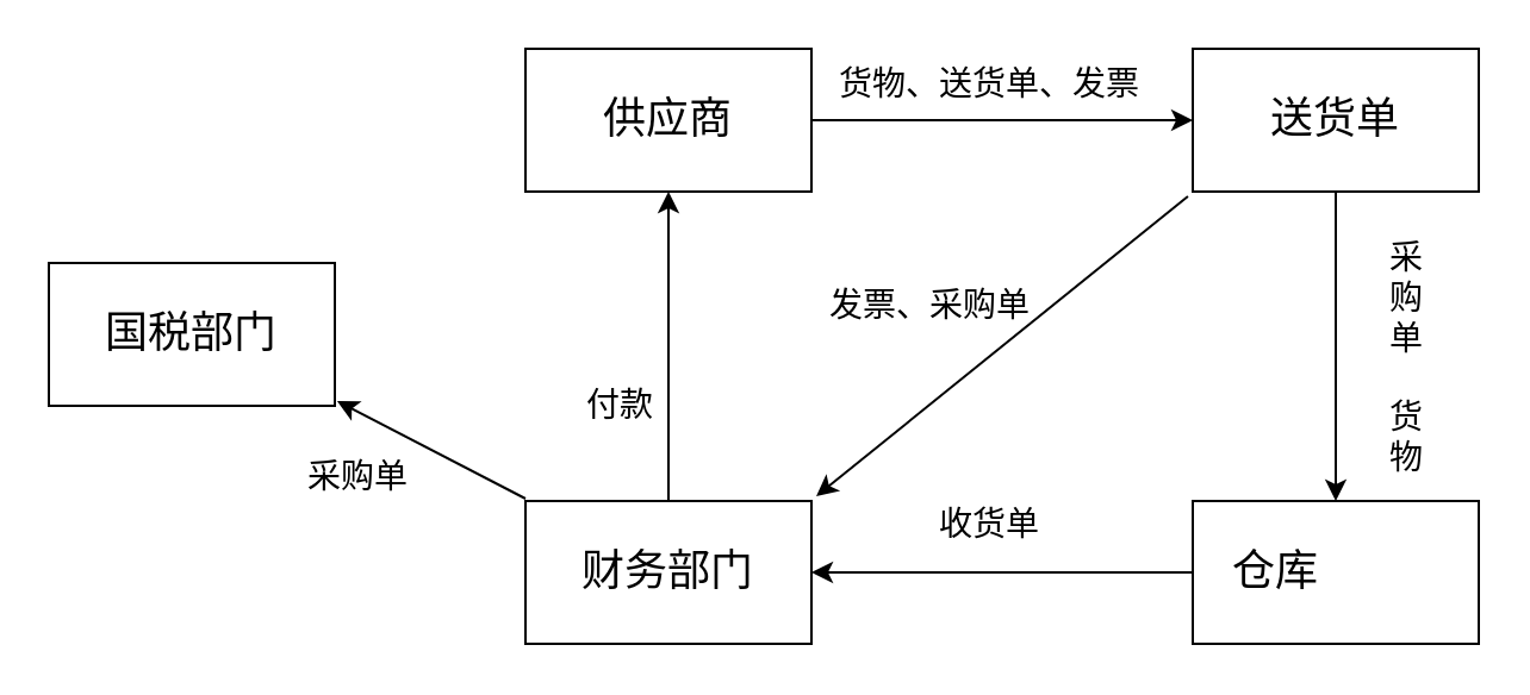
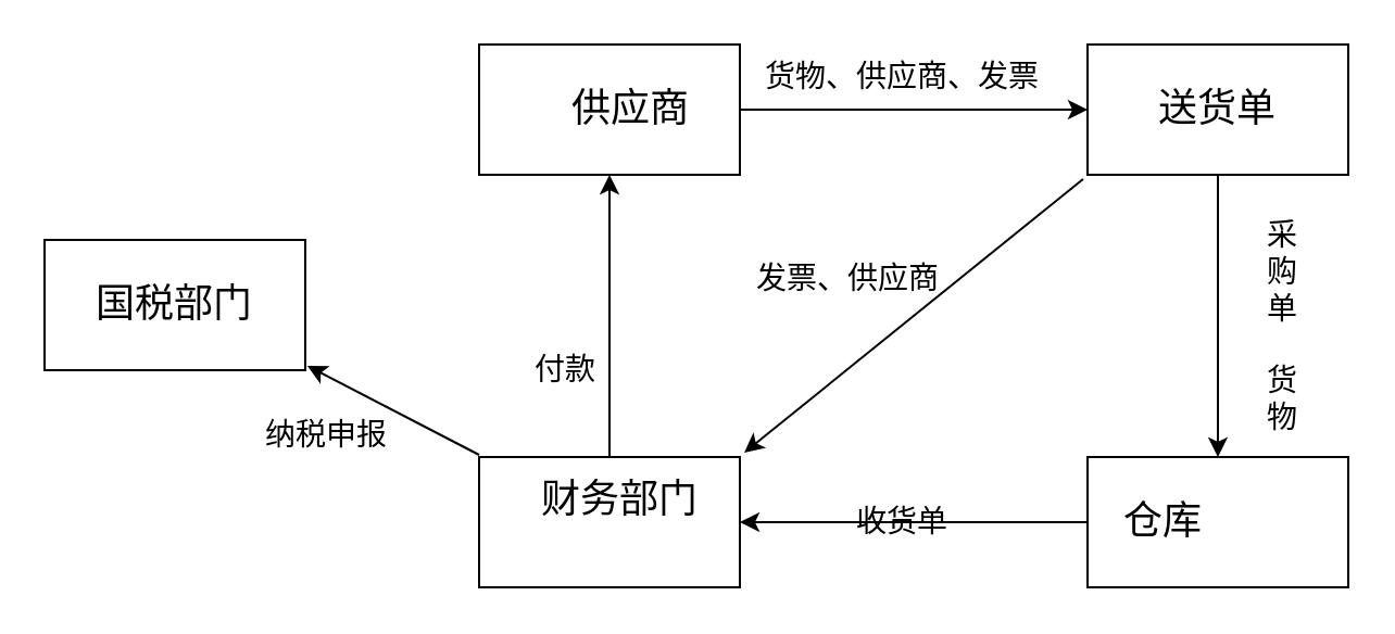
  <mxCell id="0" />
  <mxCell id="1" parent="0" />
  <mxCell id="2" value="" style="rounded=0;whiteSpace=wrap;html=1;" vertex="1" parent="1"><mxGeometry x="220" y="20" width="120" height="60" as="geometry" /></mxCell>
- <mxCell id="3" value="&lt;font style=&quot;font-size: 18px&quot;&gt;供应商&lt;/font&gt;" style="text;html=1;strokeColor=none;fillColor=none;align=center;verticalAlign=middle;whiteSpace=wrap;rounded=0;" vertex="1" parent="1"><mxGeometry x="240" y="40" width="80" height="20" as="geometry" /></mxCell>
+ <mxCell id="3" value="&lt;font style=&quot;font-size: 18px&quot;&gt;供应商&lt;/font&gt;" style="text;html=1;strokeColor=none;fillColor=none;align=center;verticalAlign=middle;whiteSpace=wrap;rounded=0;" vertex="1" parent="1"><mxGeometry x="250" y="40" width="80" height="20" as="geometry" /></mxCell>
  <mxCell id="4" style="edgeStyle=orthogonalEdgeStyle;rounded=0;orthogonalLoop=1;jettySize=auto;html=1;exitX=0.5;exitY=1;exitDx=0;exitDy=0;entryX=0.5;entryY=0;entryDx=0;entryDy=0;" edge="1" parent="1" source="5" target="8"><mxGeometry relative="1" as="geometry" /></mxCell>
  <mxCell id="5" value="" style="text;html=1;strokeColor=#000000;fillColor=#ffffff;align=center;verticalAlign=middle;whiteSpace=wrap;rounded=0;fontFamily=Helvetica;fontSize=12;fontColor=#000000;" vertex="1" parent="1"><mxGeometry x="500" y="20" width="120" height="60" as="geometry" /></mxCell>
  <mxCell id="6" value="&lt;font style=&quot;font-size: 18px&quot;&gt;送货单&lt;/font&gt;" style="text;html=1;strokeColor=none;fillColor=none;align=center;verticalAlign=middle;whiteSpace=wrap;rounded=0;" vertex="1" parent="1"><mxGeometry x="520" y="40" width="80" height="20" as="geometry" /></mxCell>
  <mxCell id="7" style="edgeStyle=orthogonalEdgeStyle;rounded=0;orthogonalLoop=1;jettySize=auto;html=1;entryX=1;entryY=0.5;entryDx=0;entryDy=0;" edge="1" parent="1" source="8" target="10"><mxGeometry relative="1" as="geometry"><Array as="points"><mxPoint x="420" y="240" /><mxPoint x="420" y="240" /></Array></mxGeometry></mxCell>
  <mxCell id="8" value="" style="text;html=1;strokeColor=#000000;fillColor=#ffffff;align=center;verticalAlign=middle;whiteSpace=wrap;rounded=0;fontFamily=Helvetica;fontSize=12;fontColor=#000000;" vertex="1" parent="1"><mxGeometry x="500" y="210" width="120" height="60" as="geometry" /></mxCell>
  <mxCell id="9" value="&lt;font style=&quot;font-size: 18px&quot;&gt;仓库&lt;/font&gt;" style="text;html=1;strokeColor=none;fillColor=none;align=center;verticalAlign=middle;whiteSpace=wrap;rounded=0;" vertex="1" parent="1"><mxGeometry x="515" y="230" width="40" height="20" as="geometry" /></mxCell>
  <mxCell id="10" value="" style="rounded=0;whiteSpace=wrap;html=1;" vertex="1" parent="1"><mxGeometry x="220" y="210" width="120" height="60" as="geometry" /></mxCell>
- <mxCell id="11" value="&lt;font style=&quot;font-size: 18px&quot;&gt;财务部门&lt;/font&gt;" style="text;html=1;strokeColor=none;fillColor=none;align=center;verticalAlign=middle;whiteSpace=wrap;rounded=0;" vertex="1" parent="1"><mxGeometry x="240" y="230" width="80" height="20" as="geometry" /></mxCell>
+ <mxCell id="11" value="&lt;font style=&quot;font-size: 18px&quot;&gt;财务部门&lt;/font&gt;" style="text;html=1;strokeColor=none;fillColor=none;align=center;verticalAlign=middle;whiteSpace=wrap;rounded=0;" vertex="1" parent="1"><mxGeometry x="245" y="220" width="80" height="20" as="geometry" /></mxCell>
  <mxCell id="12" value="" style="endArrow=classic;html=1;entryX=0;entryY=0.5;entryDx=0;entryDy=0;exitX=1;exitY=0.5;exitDx=0;exitDy=0;" edge="1" parent="1" source="2" target="5"><mxGeometry width="50" height="50" relative="1" as="geometry"><mxPoint x="340" y="70" as="sourcePoint" /><mxPoint x="390" y="20" as="targetPoint" /></mxGeometry></mxCell>
- <mxCell id="13" value="&lt;font style=&quot;font-size: 14px&quot;&gt;货物、送货单、发票&lt;/font&gt;" style="text;html=1;strokeColor=none;fillColor=none;align=center;verticalAlign=middle;whiteSpace=wrap;rounded=0;" vertex="1" parent="1"><mxGeometry x="350" y="20" width="130" height="30" as="geometry" /></mxCell>
+ <mxCell id="13" value="&lt;font style=&quot;font-size: 14px&quot;&gt;货物、供应商、发票&lt;/font&gt;" style="text;html=1;strokeColor=none;fillColor=none;align=center;verticalAlign=middle;whiteSpace=wrap;rounded=0;" vertex="1" parent="1"><mxGeometry x="350" y="20" width="130" height="30" as="geometry" /></mxCell>
  <mxCell id="14" value="&lt;font style=&quot;font-size: 14px&quot;&gt;采购单&lt;br&gt;&lt;br&gt;货物&lt;/font&gt;&lt;br&gt;" style="text;html=1;strokeColor=none;fillColor=none;align=center;verticalAlign=middle;whiteSpace=wrap;rounded=0;direction=south;" vertex="1" parent="1"><mxGeometry x="580" y="130" width="20" height="40" as="geometry" /></mxCell>
- <mxCell id="15" value="&lt;font style=&quot;font-size: 14px&quot;&gt;收货单&lt;/font&gt;" style="text;html=1;strokeColor=none;fillColor=none;align=center;verticalAlign=middle;whiteSpace=wrap;rounded=0;" vertex="1" parent="1"><mxGeometry x="380" y="210" width="70" height="20" as="geometry" /></mxCell>
+ <mxCell id="15" value="&lt;font style=&quot;font-size: 14px&quot;&gt;收货单&lt;/font&gt;" style="text;html=1;strokeColor=none;fillColor=none;align=center;verticalAlign=middle;whiteSpace=wrap;rounded=0;" vertex="1" parent="1"><mxGeometry x="380" y="230" width="70" height="20" as="geometry" /></mxCell>
  <mxCell id="16" value="" style="endArrow=classic;html=1;exitX=-0.017;exitY=1.033;exitDx=0;exitDy=0;exitPerimeter=0;" edge="1" parent="1" source="5"><mxGeometry width="50" height="50" relative="1" as="geometry"><mxPoint x="220" y="340" as="sourcePoint" /><mxPoint x="342" y="208" as="targetPoint" /><Array as="points" /></mxGeometry></mxCell>
- <mxCell id="17" value="&lt;font style=&quot;font-size: 14px&quot;&gt;发票、采购单&lt;/font&gt;" style="text;html=1;strokeColor=none;fillColor=none;align=center;verticalAlign=middle;whiteSpace=wrap;rounded=0;" vertex="1" parent="1"><mxGeometry x="340" y="110" width="100" height="35" as="geometry" /></mxCell>
+ <mxCell id="17" value="&lt;font style=&quot;font-size: 14px&quot;&gt;发票、供应商&lt;/font&gt;" style="text;html=1;strokeColor=none;fillColor=none;align=center;verticalAlign=middle;whiteSpace=wrap;rounded=0;" vertex="1" parent="1"><mxGeometry x="340" y="110" width="100" height="35" as="geometry" /></mxCell>
  <mxCell id="18" value="" style="endArrow=classic;html=1;entryX=0.5;entryY=1;entryDx=0;entryDy=0;exitX=0.5;exitY=0;exitDx=0;exitDy=0;" edge="1" parent="1" source="10" target="2"><mxGeometry width="50" height="50" relative="1" as="geometry"><mxPoint x="280" y="130" as="sourcePoint" /><mxPoint x="330" y="80" as="targetPoint" /></mxGeometry></mxCell>
  <mxCell id="19" value="" style="rounded=0;whiteSpace=wrap;html=1;" vertex="1" parent="1"><mxGeometry x="20" y="110" width="120" height="60" as="geometry" /></mxCell>
  <mxCell id="20" value="" style="endArrow=classic;html=1;entryX=1.008;entryY=0.967;entryDx=0;entryDy=0;entryPerimeter=0;" edge="1" parent="1" target="19"><mxGeometry width="50" height="50" relative="1" as="geometry"><mxPoint x="220" y="209" as="sourcePoint" /><mxPoint x="190" y="170" as="targetPoint" /></mxGeometry></mxCell>
  <mxCell id="21" value="&lt;font style=&quot;font-size: 18px&quot;&gt;国税部门&lt;/font&gt;" style="text;html=1;strokeColor=none;fillColor=none;align=center;verticalAlign=middle;whiteSpace=wrap;rounded=0;" vertex="1" parent="1"><mxGeometry x="40" y="130" width="80" height="20" as="geometry" /></mxCell>
- <mxCell id="22" value="&lt;font style=&quot;font-size: 14px&quot;&gt;采购单&lt;/font&gt;" style="text;html=1;strokeColor=none;fillColor=none;align=center;verticalAlign=middle;whiteSpace=wrap;rounded=0;" vertex="1" parent="1"><mxGeometry x="120" y="190" width="60" height="20" as="geometry" /></mxCell>
+ <mxCell id="22" value="&lt;font style=&quot;font-size: 14px&quot;&gt;纳税申报&lt;/font&gt;" style="text;html=1;strokeColor=none;fillColor=none;align=center;verticalAlign=middle;whiteSpace=wrap;rounded=0;" vertex="1" parent="1"><mxGeometry x="120" y="190" width="60" height="20" as="geometry" /></mxCell>
  <mxCell id="23" value="&lt;font style=&quot;font-size: 14px&quot;&gt;付款&lt;/font&gt;" style="text;html=1;strokeColor=none;fillColor=none;align=center;verticalAlign=middle;whiteSpace=wrap;rounded=0;" vertex="1" parent="1"><mxGeometry x="240" y="160" width="40" height="20" as="geometry" /></mxCell>
